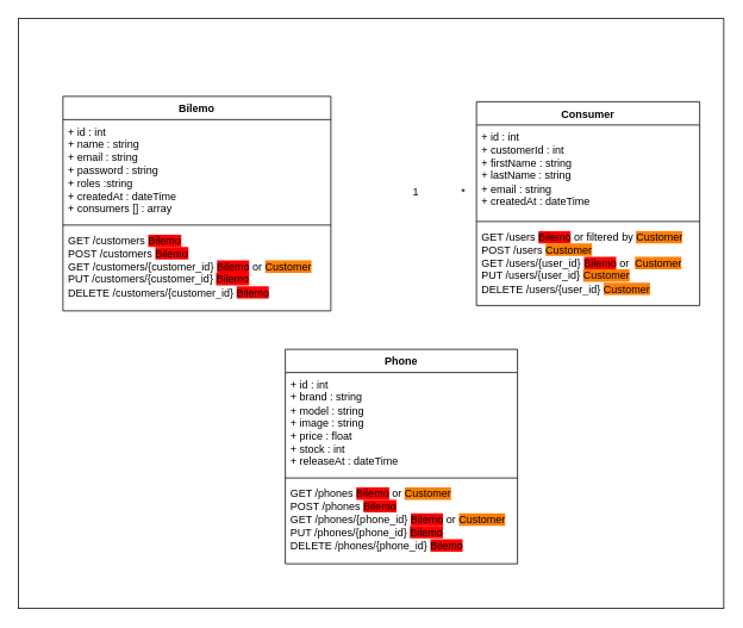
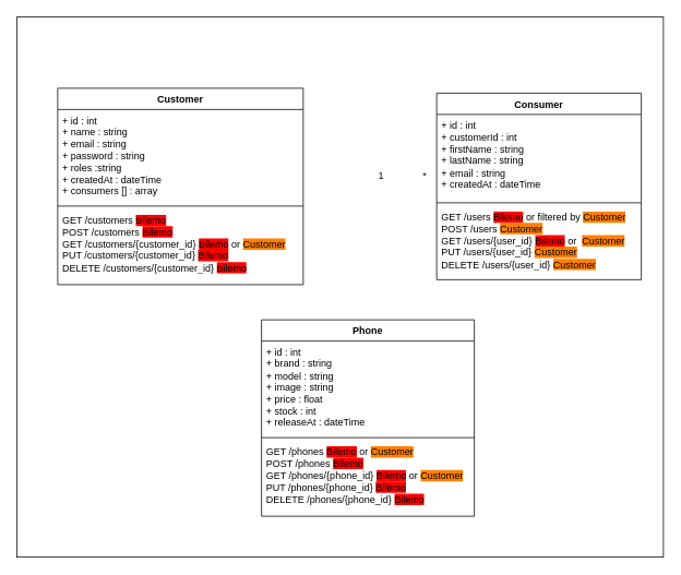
  <mxCell id="0" />
  <mxCell id="1" parent="0" />
  <mxCell id="2" value="" style="rounded=0;whiteSpace=wrap;html=1;movable=1;resizable=1;rotatable=1;deletable=1;editable=1;locked=0;connectable=1;labelBackgroundColor=none;" parent="1" vertex="1"><mxGeometry x="20" y="20" width="790" height="660" as="geometry" /></mxCell>
  <mxCell id="3" value="Phone" style="swimlane;fontStyle=1;align=center;verticalAlign=top;childLayout=stackLayout;horizontal=1;startSize=26;horizontalStack=0;resizeParent=1;resizeParentMax=0;resizeLast=0;collapsible=1;marginBottom=0;whiteSpace=wrap;html=1;" parent="1" vertex="1"><mxGeometry x="319" y="390" width="260" height="240" as="geometry" /></mxCell>
  <mxCell id="4" value="&lt;div&gt;+ id : int&lt;/div&gt;&lt;div&gt;+ brand : string&lt;/div&gt;&lt;div&gt;+ model : string&lt;/div&gt;&lt;div&gt;+ image : string&lt;/div&gt;&lt;div&gt;+ price : float&lt;/div&gt;&lt;div&gt;+ stock : int&lt;/div&gt;&lt;div&gt;+ releaseAt : dateTime&lt;br&gt;&lt;/div&gt;&lt;div&gt;&lt;br&gt;&lt;/div&gt;" style="text;strokeColor=none;fillColor=none;align=left;verticalAlign=top;spacingLeft=4;spacingRight=4;overflow=hidden;rotatable=0;points=[[0,0.5],[1,0.5]];portConstraint=eastwest;whiteSpace=wrap;html=1;" parent="3" vertex="1"><mxGeometry y="26" width="260" height="114" as="geometry" /></mxCell>
  <mxCell id="5" value="" style="line;strokeWidth=1;fillColor=none;align=left;verticalAlign=middle;spacingTop=-1;spacingLeft=3;spacingRight=3;rotatable=0;labelPosition=right;points=[];portConstraint=eastwest;strokeColor=inherit;" parent="3" vertex="1"><mxGeometry y="140" width="260" height="8" as="geometry" /></mxCell>
  <mxCell id="6" value="&lt;div&gt;GET /phones &lt;span style=&quot;background-color: rgb(255, 0, 0);&quot;&gt;Bilemo&lt;/span&gt; or &lt;span style=&quot;background-color: rgb(255, 128, 0);&quot;&gt;Customer&lt;/span&gt;&lt;br&gt;&lt;/div&gt;&lt;div&gt;POST /phones &lt;span style=&quot;background-color: rgb(255, 0, 0);&quot;&gt;Bilemo&lt;/span&gt;&lt;/div&gt;&lt;div&gt;GET /phones/{phone_id} &lt;span style=&quot;background-color: rgb(255, 0, 0);&quot;&gt;Bilemo&lt;/span&gt; or &lt;span style=&quot;background-color: rgb(255, 128, 0);&quot;&gt;Customer&lt;/span&gt;&lt;br&gt;&lt;/div&gt;&lt;div&gt;PUT /phones/{phone_id} &lt;span style=&quot;background-color: rgb(255, 0, 0);&quot;&gt;Bilemo&lt;/span&gt;&lt;/div&gt;&lt;div&gt;DELETE /phones/{phone_id} &lt;span style=&quot;background-color: rgb(255, 0, 0);&quot;&gt;Bilemo&lt;/span&gt;&lt;/div&gt;" style="text;strokeColor=none;fillColor=none;align=left;verticalAlign=top;spacingLeft=4;spacingRight=4;overflow=hidden;rotatable=0;points=[[0,0.5],[1,0.5]];portConstraint=eastwest;whiteSpace=wrap;html=1;" parent="3" vertex="1"><mxGeometry y="148" width="260" height="92" as="geometry" /></mxCell>
- <mxCell id="7" value="Bilemo" style="swimlane;fontStyle=1;align=center;verticalAlign=top;childLayout=stackLayout;horizontal=1;startSize=26;horizontalStack=0;resizeParent=1;resizeParentMax=0;resizeLast=0;collapsible=1;marginBottom=0;whiteSpace=wrap;html=1;" parent="1" vertex="1"><mxGeometry x="70" y="107" width="300" height="240" as="geometry" /></mxCell>
+ <mxCell id="7" value="Customer" style="swimlane;fontStyle=1;align=center;verticalAlign=top;childLayout=stackLayout;horizontal=1;startSize=26;horizontalStack=0;resizeParent=1;resizeParentMax=0;resizeLast=0;collapsible=1;marginBottom=0;whiteSpace=wrap;html=1;" parent="1" vertex="1"><mxGeometry x="70" y="107" width="300" height="240" as="geometry" /></mxCell>
  <mxCell id="8" value="&lt;div&gt;+ id : int&lt;/div&gt;&lt;div&gt;+ name : string&lt;/div&gt;&lt;div&gt;+ email : string&lt;br&gt;&lt;/div&gt;&lt;div&gt;+ password : string&lt;br&gt;&lt;/div&gt;&lt;div&gt;+ roles :string&lt;br&gt;&lt;/div&gt;&lt;div&gt;+ createdAt : dateTime&lt;br&gt;&lt;/div&gt;&lt;div&gt;+ consumers [] : array&lt;br&gt;&lt;/div&gt;&lt;div&gt;&lt;br&gt;&lt;/div&gt;" style="text;strokeColor=none;fillColor=none;align=left;verticalAlign=top;spacingLeft=4;spacingRight=4;overflow=hidden;rotatable=0;points=[[0,0.5],[1,0.5]];portConstraint=eastwest;whiteSpace=wrap;html=1;" parent="7" vertex="1"><mxGeometry y="26" width="300" height="114" as="geometry" /></mxCell>
  <mxCell id="9" value="" style="line;strokeWidth=1;fillColor=none;align=left;verticalAlign=middle;spacingTop=-1;spacingLeft=3;spacingRight=3;rotatable=0;labelPosition=right;points=[];portConstraint=eastwest;strokeColor=inherit;" parent="7" vertex="1"><mxGeometry y="140" width="300" height="8" as="geometry" /></mxCell>
  <mxCell id="10" value="&lt;div&gt;GET /customers &lt;span style=&quot;background-color: rgb(255, 0, 0);&quot;&gt;Bilemo&lt;/span&gt;&lt;br&gt;&lt;/div&gt;&lt;div&gt;POST /customers &lt;span style=&quot;background-color: rgb(255, 0, 0);&quot;&gt;Bilemo&lt;/span&gt;&lt;br&gt;&lt;/div&gt;&lt;div&gt;GET /customers/{customer_id} &lt;span style=&quot;background-color: rgb(255, 0, 0);&quot;&gt;Bilemo&lt;/span&gt; or &lt;span style=&quot;background-color: rgb(255, 128, 0);&quot;&gt;Customer&lt;/span&gt;&lt;br&gt;&lt;/div&gt;&lt;div&gt;PUT /customers/{customer_id} &lt;span style=&quot;background-color: rgb(255, 0, 0);&quot;&gt;Bilemo&lt;/span&gt;&lt;br&gt;&lt;/div&gt;&lt;div&gt;DELETE /customers/{customer_id} &lt;span style=&quot;background-color: rgb(255, 0, 0);&quot;&gt;Bilemo&lt;/span&gt;&lt;br&gt;&lt;/div&gt;" style="text;strokeColor=none;fillColor=none;align=left;verticalAlign=top;spacingLeft=4;spacingRight=4;overflow=hidden;rotatable=0;points=[[0,0.5],[1,0.5]];portConstraint=eastwest;whiteSpace=wrap;html=1;strokeWidth=1;" parent="7" vertex="1"><mxGeometry y="148" width="300" height="92" as="geometry" /></mxCell>
  <mxCell id="11" value="Consumer" style="swimlane;fontStyle=1;align=center;verticalAlign=top;childLayout=stackLayout;horizontal=1;startSize=26;horizontalStack=0;resizeParent=1;resizeParentMax=0;resizeLast=0;collapsible=1;marginBottom=0;whiteSpace=wrap;html=1;" parent="1" vertex="1"><mxGeometry x="533" y="113" width="250" height="228" as="geometry" /></mxCell>
  <mxCell id="12" value="&lt;div&gt;+ id : int&lt;/div&gt;&lt;div&gt;+ customerId : int&lt;/div&gt;&lt;div&gt;+ firstName : string&lt;br&gt;&lt;/div&gt;&lt;div&gt;+ lastName : string&lt;br&gt;&lt;/div&gt;&lt;div&gt;+ email : string&lt;br&gt;&lt;/div&gt;&lt;div&gt;+ createdAt : dateTime&lt;/div&gt;&lt;div&gt;&lt;br&gt;&lt;/div&gt;" style="text;strokeColor=none;fillColor=none;align=left;verticalAlign=top;spacingLeft=4;spacingRight=4;overflow=hidden;rotatable=0;points=[[0,0.5],[1,0.5]];portConstraint=eastwest;whiteSpace=wrap;html=1;" parent="11" vertex="1"><mxGeometry y="26" width="250" height="104" as="geometry" /></mxCell>
  <mxCell id="13" value="" style="line;strokeWidth=1;fillColor=none;align=left;verticalAlign=middle;spacingTop=-1;spacingLeft=3;spacingRight=3;rotatable=0;labelPosition=right;points=[];portConstraint=eastwest;strokeColor=inherit;" parent="11" vertex="1"><mxGeometry y="130" width="250" height="8" as="geometry" /></mxCell>
  <mxCell id="14" value="&lt;div&gt;GET /users &lt;span style=&quot;background-color: rgb(255, 0, 0);&quot;&gt;Bilemo&lt;/span&gt; or filtered by &lt;span style=&quot;background-color: rgb(255, 128, 0);&quot;&gt;Customer&lt;/span&gt;&lt;br&gt;&lt;/div&gt;&lt;div&gt;POST /users &lt;span style=&quot;background-color: rgb(255, 128, 0);&quot;&gt;Customer&lt;/span&gt;&lt;/div&gt;&lt;div&gt;GET /users/{user_id} &lt;span style=&quot;background-color: rgb(255, 0, 0);&quot;&gt;Bilemo&lt;/span&gt; or&amp;nbsp; &lt;span style=&quot;background-color: rgb(255, 128, 0);&quot;&gt;Customer&lt;/span&gt;&lt;br&gt;&lt;/div&gt;&lt;div&gt;PUT /users/{user_id} &lt;span style=&quot;background-color: rgb(255, 128, 0);&quot;&gt;Customer&lt;/span&gt;&lt;br&gt;&lt;/div&gt;&lt;div&gt;DELETE /users/{user_id} &lt;span style=&quot;background-color: rgb(255, 128, 0);&quot;&gt;Customer&lt;/span&gt;&lt;br&gt;&lt;/div&gt;" style="text;strokeColor=none;fillColor=none;align=left;verticalAlign=top;spacingLeft=4;spacingRight=4;overflow=hidden;rotatable=0;points=[[0,0.5],[1,0.5]];portConstraint=eastwest;whiteSpace=wrap;html=1;" parent="11" vertex="1"><mxGeometry y="138" width="250" height="90" as="geometry" /></mxCell>
  <mxCell id="15" value="*" style="text;html=1;align=center;verticalAlign=middle;resizable=0;points=[];autosize=1;strokeColor=none;fillColor=none;" parent="1" vertex="1"><mxGeometry x="503" y="199" width="30" height="30" as="geometry" /></mxCell>
  <mxCell id="16" value="1" style="text;html=1;align=center;verticalAlign=middle;resizable=0;points=[];autosize=1;strokeColor=none;fillColor=none;" parent="1" vertex="1"><mxGeometry x="450" y="199" width="30" height="30" as="geometry" /></mxCell>
